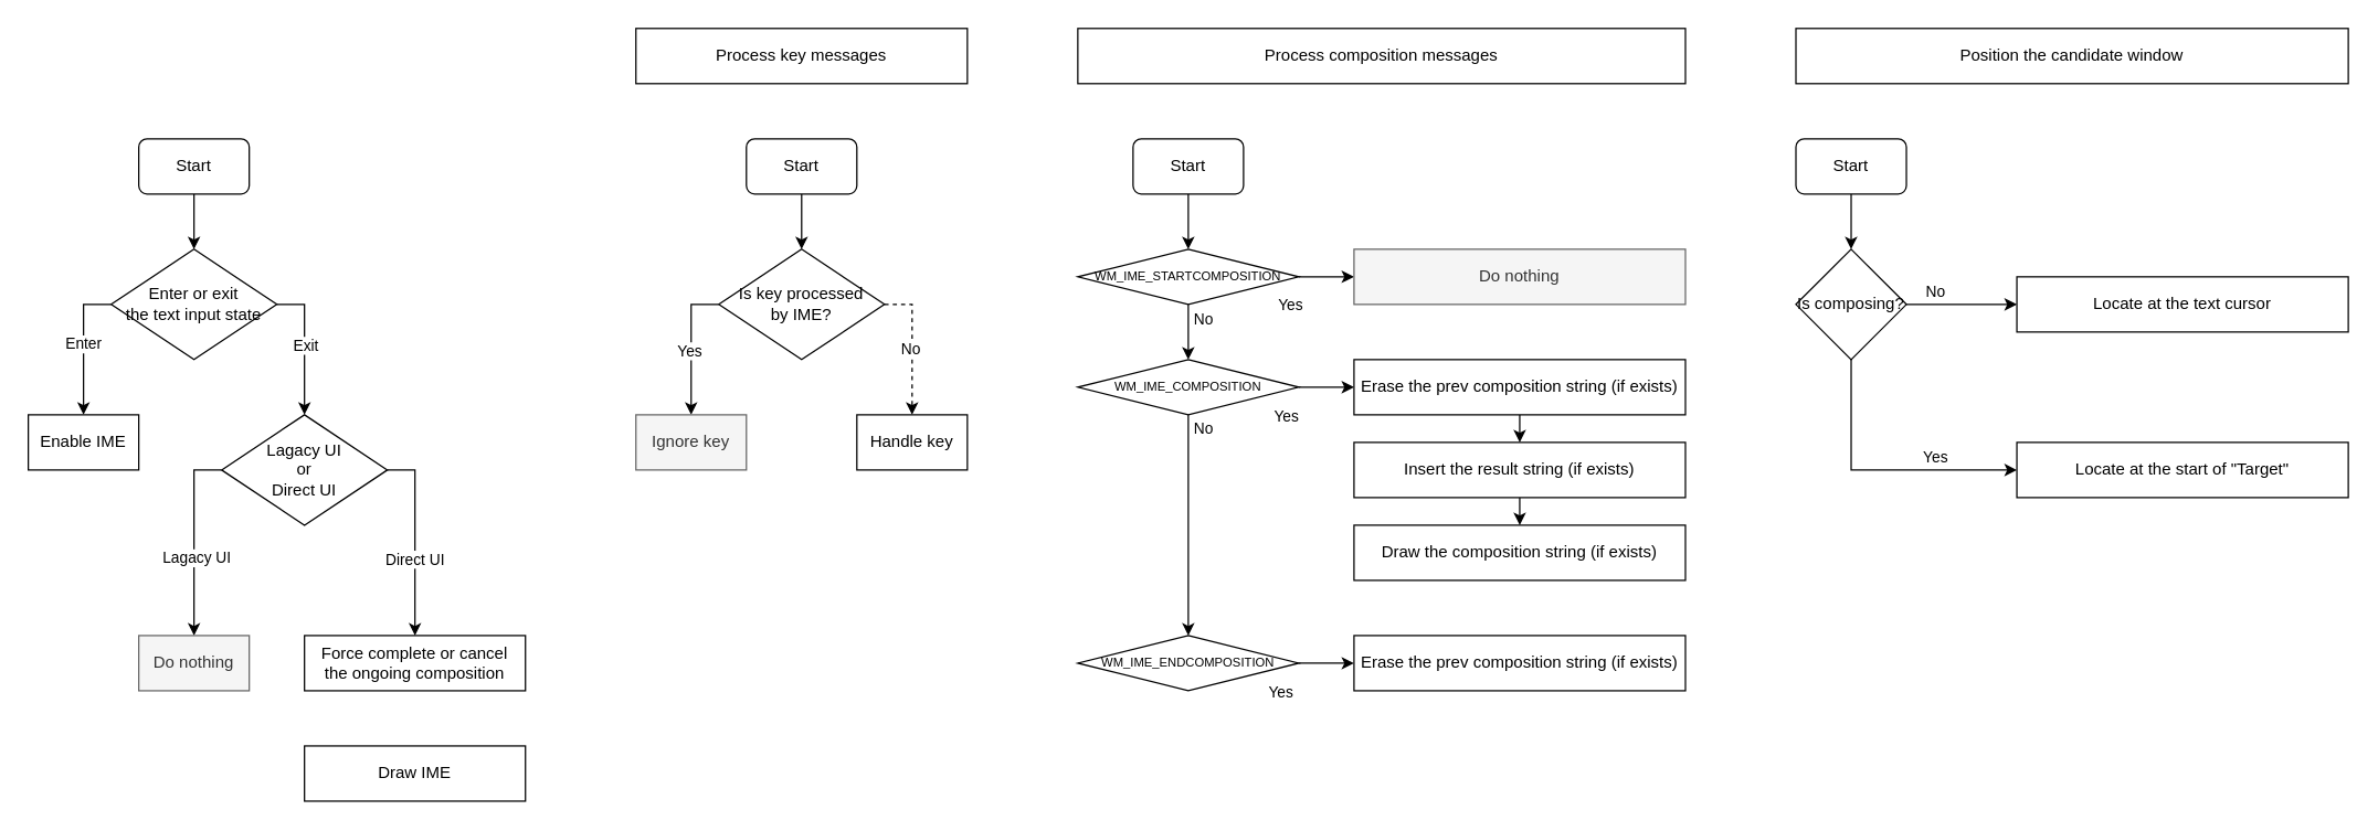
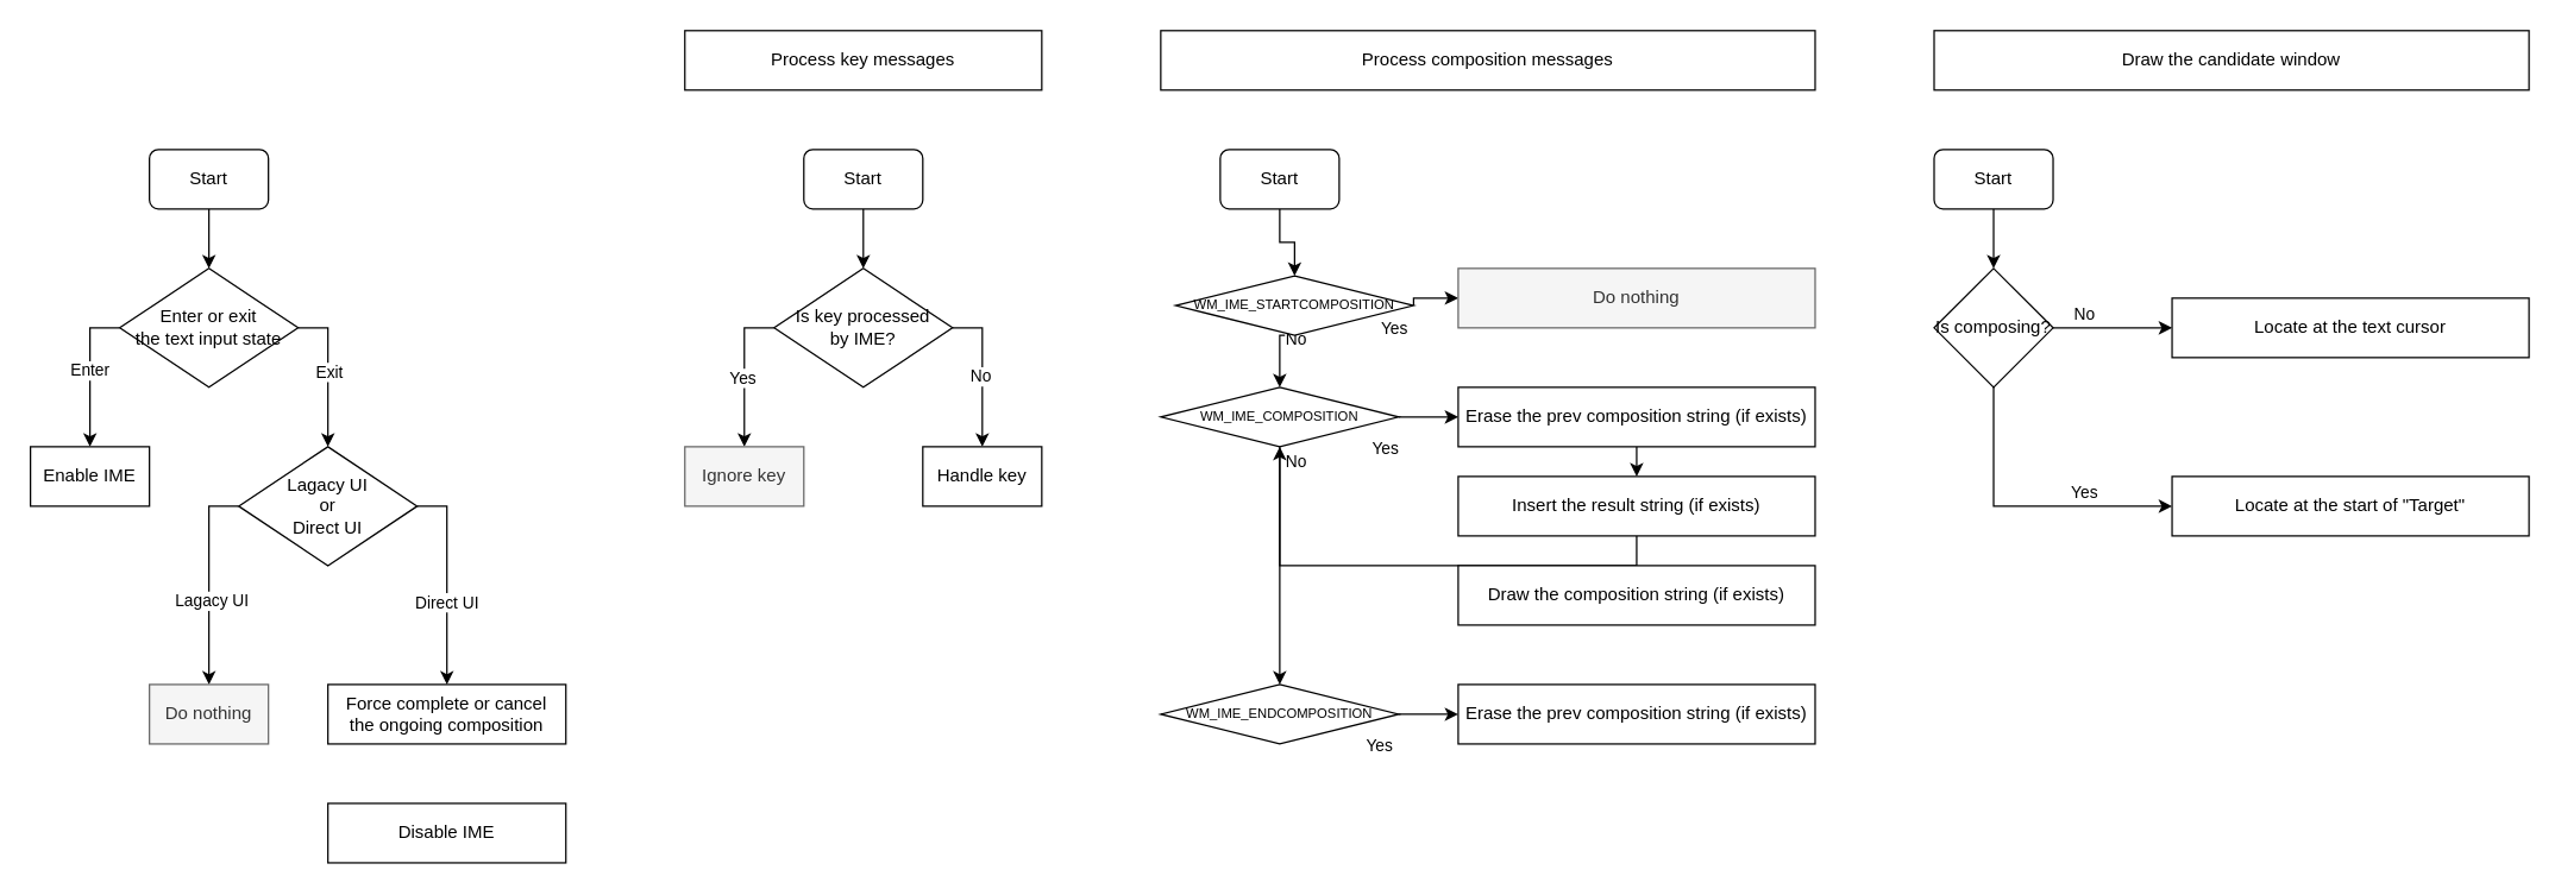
  <mxCell id="0" />
  <mxCell id="1" parent="0" />
  <mxCell id="2" style="edgeStyle=orthogonalEdgeStyle;rounded=0;orthogonalLoop=1;jettySize=auto;html=1;exitX=0.5;exitY=1;exitDx=0;exitDy=0;entryX=0.5;entryY=0;entryDx=0;entryDy=0;" parent="1" source="3" target="8" edge="1"><mxGeometry relative="1" as="geometry" /></mxCell>
  <mxCell id="3" value="Start" style="rounded=1;whiteSpace=wrap;html=1;" parent="1" vertex="1"><mxGeometry x="100" y="100" width="80" height="40" as="geometry" /></mxCell>
  <mxCell id="4" style="edgeStyle=orthogonalEdgeStyle;rounded=0;orthogonalLoop=1;jettySize=auto;html=1;exitX=0;exitY=0.5;exitDx=0;exitDy=0;entryX=0.5;entryY=0;entryDx=0;entryDy=0;" parent="1" source="8" edge="1"><mxGeometry relative="1" as="geometry"><mxPoint x="60" y="300" as="targetPoint" /></mxGeometry></mxCell>
  <mxCell id="5" value="Enter" style="edgeLabel;html=1;align=center;verticalAlign=middle;resizable=0;points=[];" parent="4" vertex="1" connectable="0"><mxGeometry x="-0.052" y="-1" relative="1" as="geometry"><mxPoint as="offset" /></mxGeometry></mxCell>
  <mxCell id="6" style="edgeStyle=orthogonalEdgeStyle;rounded=0;orthogonalLoop=1;jettySize=auto;html=1;exitX=1;exitY=0.5;exitDx=0;exitDy=0;entryX=0.5;entryY=0;entryDx=0;entryDy=0;" parent="1" source="8" target="14" edge="1"><mxGeometry relative="1" as="geometry" /></mxCell>
  <mxCell id="7" value="Exit" style="edgeLabel;html=1;align=center;verticalAlign=middle;resizable=0;points=[];" parent="6" vertex="1" connectable="0"><mxGeometry x="-0.023" relative="1" as="geometry"><mxPoint as="offset" /></mxGeometry></mxCell>
  <mxCell id="8" value="Enter or exit&lt;div&gt;the text input state&lt;br&gt;&lt;/div&gt;" style="rhombus;whiteSpace=wrap;html=1;" parent="1" vertex="1"><mxGeometry x="80" y="180" width="120" height="80" as="geometry" /></mxCell>
  <mxCell id="9" value="Process key messages" style="rounded=0;whiteSpace=wrap;html=1;" parent="1" vertex="1"><mxGeometry x="460" y="20" width="240" height="40" as="geometry" /></mxCell>
  <mxCell id="10" style="edgeStyle=orthogonalEdgeStyle;rounded=0;orthogonalLoop=1;jettySize=auto;html=1;exitX=0;exitY=0.5;exitDx=0;exitDy=0;entryX=0.5;entryY=0;entryDx=0;entryDy=0;" parent="1" source="14" target="37" edge="1"><mxGeometry relative="1" as="geometry"><mxPoint x="135" y="449.52" as="targetPoint" /></mxGeometry></mxCell>
  <mxCell id="11" value="Lagacy UI" style="edgeLabel;html=1;align=center;verticalAlign=middle;resizable=0;points=[];" parent="10" vertex="1" connectable="0"><mxGeometry x="0.179" y="1" relative="1" as="geometry"><mxPoint as="offset" /></mxGeometry></mxCell>
  <mxCell id="12" style="edgeStyle=orthogonalEdgeStyle;rounded=0;orthogonalLoop=1;jettySize=auto;html=1;exitX=1;exitY=0.5;exitDx=0;exitDy=0;entryX=0.5;entryY=0;entryDx=0;entryDy=0;" parent="1" source="14" target="39" edge="1"><mxGeometry relative="1" as="geometry"><mxPoint x="300" y="460" as="targetPoint" /></mxGeometry></mxCell>
  <mxCell id="13" value="Direct UI" style="edgeLabel;html=1;align=center;verticalAlign=middle;resizable=0;points=[];" parent="12" vertex="1" connectable="0"><mxGeometry x="0.197" y="-1" relative="1" as="geometry"><mxPoint as="offset" /></mxGeometry></mxCell>
  <mxCell id="14" value="Lagacy UI&lt;div&gt;or&lt;/div&gt;&lt;div&gt;Direct UI&lt;/div&gt;" style="rhombus;whiteSpace=wrap;html=1;" parent="1" vertex="1"><mxGeometry x="160" y="300" width="120" height="80" as="geometry" /></mxCell>
  <mxCell id="15" style="edgeStyle=orthogonalEdgeStyle;rounded=0;orthogonalLoop=1;jettySize=auto;html=1;exitX=0.5;exitY=1;exitDx=0;exitDy=0;entryX=0.5;entryY=0;entryDx=0;entryDy=0;" parent="1" source="16" target="21" edge="1"><mxGeometry relative="1" as="geometry" /></mxCell>
  <mxCell id="16" value="Start" style="rounded=1;whiteSpace=wrap;html=1;" parent="1" vertex="1"><mxGeometry x="540" y="100" width="80" height="40" as="geometry" /></mxCell>
  <mxCell id="17" style="edgeStyle=orthogonalEdgeStyle;rounded=0;orthogonalLoop=1;jettySize=auto;html=1;exitX=0;exitY=0.5;exitDx=0;exitDy=0;entryX=0.5;entryY=0;entryDx=0;entryDy=0;" parent="1" source="21" target="41" edge="1"><mxGeometry relative="1" as="geometry" /></mxCell>
  <mxCell id="18" value="Yes" style="edgeLabel;html=1;align=center;verticalAlign=middle;resizable=0;points=[];" parent="17" vertex="1" connectable="0"><mxGeometry x="0.056" y="-2" relative="1" as="geometry"><mxPoint as="offset" /></mxGeometry></mxCell>
- <mxCell id="19" style="edgeStyle=orthogonalEdgeStyle;rounded=0;orthogonalLoop=1;jettySize=auto;html=1;exitX=1;exitY=0.5;exitDx=0;exitDy=0;entryX=0.5;entryY=0;entryDx=0;entryDy=0;dashed=1;" parent="1" source="21" target="42" edge="1"><mxGeometry relative="1" as="geometry" /></mxCell>
+ <mxCell id="19" style="edgeStyle=orthogonalEdgeStyle;rounded=0;orthogonalLoop=1;jettySize=auto;html=1;exitX=1;exitY=0.5;exitDx=0;exitDy=0;entryX=0.5;entryY=0;entryDx=0;entryDy=0;" parent="1" source="21" target="42" edge="1"><mxGeometry relative="1" as="geometry" /></mxCell>
  <mxCell id="20" value="No" style="edgeLabel;html=1;align=center;verticalAlign=middle;resizable=0;points=[];" parent="19" vertex="1" connectable="0"><mxGeometry x="0.032" y="-2" relative="1" as="geometry"><mxPoint as="offset" /></mxGeometry></mxCell>
  <mxCell id="21" value="Is key processed&lt;div&gt;by IME?&lt;/div&gt;" style="rhombus;whiteSpace=wrap;html=1;" parent="1" vertex="1"><mxGeometry x="520" y="180" width="120" height="80" as="geometry" /></mxCell>
  <mxCell id="22" style="edgeStyle=orthogonalEdgeStyle;rounded=0;orthogonalLoop=1;jettySize=auto;html=1;exitX=0.5;exitY=1;exitDx=0;exitDy=0;entryX=0.5;entryY=0;entryDx=0;entryDy=0;" parent="1" source="23" target="28" edge="1"><mxGeometry relative="1" as="geometry" /></mxCell>
  <mxCell id="23" value="Start" style="rounded=1;whiteSpace=wrap;html=1;" parent="1" vertex="1"><mxGeometry x="820" y="100" width="80" height="40" as="geometry" /></mxCell>
  <mxCell id="24" style="edgeStyle=orthogonalEdgeStyle;rounded=0;orthogonalLoop=1;jettySize=auto;html=1;exitX=1;exitY=0.5;exitDx=0;exitDy=0;entryX=0;entryY=0.5;entryDx=0;entryDy=0;" parent="1" source="28" target="43" edge="1"><mxGeometry relative="1" as="geometry"><mxPoint x="920" y="219.86" as="sourcePoint" /><mxPoint x="980" y="219.86" as="targetPoint" /><Array as="points"><mxPoint x="950" y="200" /><mxPoint x="950" y="200" /></Array></mxGeometry></mxCell>
  <mxCell id="25" value="Yes" style="edgeLabel;html=1;align=center;verticalAlign=middle;resizable=0;points=[];" parent="24" vertex="1" connectable="0"><mxGeometry x="-0.267" y="2" relative="1" as="geometry"><mxPoint x="-22" y="22" as="offset" /></mxGeometry></mxCell>
  <mxCell id="26" style="edgeStyle=orthogonalEdgeStyle;rounded=0;orthogonalLoop=1;jettySize=auto;html=1;exitX=0.5;exitY=1;exitDx=0;exitDy=0;entryX=0.5;entryY=0;entryDx=0;entryDy=0;" parent="1" source="28" target="48" edge="1"><mxGeometry relative="1" as="geometry" /></mxCell>
  <mxCell id="27" value="No" style="edgeLabel;html=1;align=center;verticalAlign=middle;resizable=0;points=[];" parent="26" vertex="1" connectable="0"><mxGeometry x="-0.28" y="2" relative="1" as="geometry"><mxPoint x="8" y="-4" as="offset" /></mxGeometry></mxCell>
- <mxCell id="28" value="WM_IME_STARTCOMPOSITION" style="rhombus;whiteSpace=wrap;html=1;fontSize=9;" parent="1" vertex="1"><mxGeometry x="780" y="180" width="160" height="40" as="geometry" /></mxCell>
- <mxCell id="29" value="Position the candidate window" style="rounded=0;whiteSpace=wrap;html=1;" parent="1" vertex="1"><mxGeometry x="1300" y="20" width="400" height="40" as="geometry" /></mxCell>
+ <mxCell id="28" value="WM_IME_STARTCOMPOSITION" style="rhombus;whiteSpace=wrap;html=1;fontSize=9;" parent="1" vertex="1"><mxGeometry x="790" y="185" width="160" height="40" as="geometry" /></mxCell>
+ <mxCell id="29" value="Draw the candidate window" style="rounded=0;whiteSpace=wrap;html=1;" parent="1" vertex="1"><mxGeometry x="1300" y="20" width="400" height="40" as="geometry" /></mxCell>
  <mxCell id="30" style="edgeStyle=orthogonalEdgeStyle;rounded=0;orthogonalLoop=1;jettySize=auto;html=1;exitX=0.5;exitY=1;exitDx=0;exitDy=0;entryX=0.5;entryY=0;entryDx=0;entryDy=0;" parent="1" source="31" target="34" edge="1"><mxGeometry relative="1" as="geometry" /></mxCell>
  <mxCell id="31" value="Start" style="rounded=1;whiteSpace=wrap;html=1;" parent="1" vertex="1"><mxGeometry x="1300" y="100" width="80" height="40" as="geometry" /></mxCell>
  <mxCell id="32" style="edgeStyle=orthogonalEdgeStyle;rounded=0;orthogonalLoop=1;jettySize=auto;html=1;exitX=1;exitY=0.5;exitDx=0;exitDy=0;entryX=0;entryY=0.5;entryDx=0;entryDy=0;" parent="1" source="34" target="58" edge="1"><mxGeometry relative="1" as="geometry" /></mxCell>
  <mxCell id="33" value="No" style="edgeLabel;html=1;align=center;verticalAlign=middle;resizable=0;points=[];" parent="32" vertex="1" connectable="0"><mxGeometry x="-0.689" y="1" relative="1" as="geometry"><mxPoint x="8" y="-9" as="offset" /></mxGeometry></mxCell>
  <mxCell id="34" value="Is composing?" style="rhombus;whiteSpace=wrap;html=1;" parent="1" vertex="1"><mxGeometry x="1300" y="180" width="80" height="80" as="geometry" /></mxCell>
  <mxCell id="35" style="edgeStyle=orthogonalEdgeStyle;rounded=0;orthogonalLoop=1;jettySize=auto;html=1;exitX=0.5;exitY=1;exitDx=0;exitDy=0;entryX=0;entryY=0.5;entryDx=0;entryDy=0;" parent="1" source="34" target="59" edge="1"><mxGeometry relative="1" as="geometry"><mxPoint x="1380" y="340" as="sourcePoint" /></mxGeometry></mxCell>
  <mxCell id="36" value="Yes" style="edgeLabel;html=1;align=center;verticalAlign=middle;resizable=0;points=[];" parent="35" vertex="1" connectable="0"><mxGeometry x="-0.405" y="3" relative="1" as="geometry"><mxPoint x="57" y="10" as="offset" /></mxGeometry></mxCell>
  <mxCell id="37" value="Do nothing" style="rounded=0;whiteSpace=wrap;html=1;fillColor=#f5f5f5;fontColor=#333333;strokeColor=#666666;" parent="1" vertex="1"><mxGeometry x="100" y="460" width="80" height="40" as="geometry" /></mxCell>
  <mxCell id="38" value="Enable IME" style="rounded=0;whiteSpace=wrap;html=1;" parent="1" vertex="1"><mxGeometry x="20" y="300" width="80" height="40" as="geometry" /></mxCell>
  <mxCell id="39" value="Force complete or&amp;nbsp;cancel&lt;div&gt;the ongoing composition&lt;br&gt;&lt;/div&gt;" style="rounded=0;whiteSpace=wrap;html=1;" parent="1" vertex="1"><mxGeometry x="220" y="460" width="160" height="40" as="geometry" /></mxCell>
- <mxCell id="40" value="Draw IME" style="rounded=0;whiteSpace=wrap;html=1;" parent="1" vertex="1"><mxGeometry x="220" y="540" width="160" height="40" as="geometry" /></mxCell>
+ <mxCell id="40" value="Disable IME" style="rounded=0;whiteSpace=wrap;html=1;" parent="1" vertex="1"><mxGeometry x="220" y="540" width="160" height="40" as="geometry" /></mxCell>
  <mxCell id="41" value="Ignore key" style="rounded=0;whiteSpace=wrap;html=1;fillColor=#f5f5f5;fontColor=#333333;strokeColor=#666666;" parent="1" vertex="1"><mxGeometry x="460" y="300" width="80" height="40" as="geometry" /></mxCell>
  <mxCell id="42" value="Handle key" style="rounded=0;whiteSpace=wrap;html=1;" parent="1" vertex="1"><mxGeometry x="620" y="300" width="80" height="40" as="geometry" /></mxCell>
  <mxCell id="43" value="Do nothing" style="rounded=0;whiteSpace=wrap;html=1;fillColor=#f5f5f5;fontColor=#333333;strokeColor=#666666;" parent="1" vertex="1"><mxGeometry x="980" y="180" width="240" height="40" as="geometry" /></mxCell>
  <mxCell id="44" style="edgeStyle=orthogonalEdgeStyle;rounded=0;orthogonalLoop=1;jettySize=auto;html=1;exitX=0.5;exitY=1;exitDx=0;exitDy=0;entryX=0.5;entryY=0;entryDx=0;entryDy=0;" parent="1" source="48" target="57" edge="1"><mxGeometry relative="1" as="geometry" /></mxCell>
  <mxCell id="45" value="No" style="edgeLabel;html=1;align=center;verticalAlign=middle;resizable=0;points=[];" parent="44" vertex="1" connectable="0"><mxGeometry x="-0.72" y="1" relative="1" as="geometry"><mxPoint x="9" y="-13" as="offset" /></mxGeometry></mxCell>
  <mxCell id="46" style="edgeStyle=orthogonalEdgeStyle;rounded=0;orthogonalLoop=1;jettySize=auto;html=1;exitX=1;exitY=0.5;exitDx=0;exitDy=0;entryX=0;entryY=0.5;entryDx=0;entryDy=0;" parent="1" source="48" target="50" edge="1"><mxGeometry relative="1" as="geometry" /></mxCell>
  <mxCell id="47" value="Yes" style="edgeLabel;html=1;align=center;verticalAlign=middle;resizable=0;points=[];" parent="46" vertex="1" connectable="0"><mxGeometry x="0.03" y="1" relative="1" as="geometry"><mxPoint x="-31" y="21" as="offset" /></mxGeometry></mxCell>
  <mxCell id="48" value="WM_IME_COMPOSITION" style="rhombus;whiteSpace=wrap;html=1;fontSize=9;" parent="1" vertex="1"><mxGeometry x="780" y="260" width="160" height="40" as="geometry" /></mxCell>
  <mxCell id="49" style="edgeStyle=orthogonalEdgeStyle;rounded=0;orthogonalLoop=1;jettySize=auto;html=1;exitX=0.5;exitY=1;exitDx=0;exitDy=0;entryX=0.5;entryY=0;entryDx=0;entryDy=0;" parent="1" source="50" target="52" edge="1"><mxGeometry relative="1" as="geometry" /></mxCell>
  <mxCell id="50" value="Erase the prev composition string (if exists)" style="rounded=0;whiteSpace=wrap;html=1;" parent="1" vertex="1"><mxGeometry x="980" y="260" width="240" height="40" as="geometry" /></mxCell>
- <mxCell id="51" style="edgeStyle=orthogonalEdgeStyle;rounded=0;orthogonalLoop=1;jettySize=auto;html=1;exitX=0.5;exitY=1;exitDx=0;exitDy=0;entryX=0.5;entryY=0;entryDx=0;entryDy=0;" parent="1" source="52" target="53" edge="1"><mxGeometry relative="1" as="geometry" /></mxCell>
+ <mxCell id="51" style="edgeStyle=orthogonalEdgeStyle;rounded=0;orthogonalLoop=1;jettySize=auto;html=1;exitX=0.5;exitY=1;exitDx=0;exitDy=0;" parent="1" source="52" target="48" edge="1"><mxGeometry relative="1" as="geometry" /></mxCell>
  <mxCell id="52" value="Insert the result string (if exists)" style="rounded=0;whiteSpace=wrap;html=1;" parent="1" vertex="1"><mxGeometry x="980" y="320" width="240" height="40" as="geometry" /></mxCell>
  <mxCell id="53" value="Draw the composition string (if exists)" style="rounded=0;whiteSpace=wrap;html=1;" parent="1" vertex="1"><mxGeometry x="980" y="380" width="240" height="40" as="geometry" /></mxCell>
  <mxCell id="54" value="Erase the prev composition string (if exists)" style="rounded=0;whiteSpace=wrap;html=1;" parent="1" vertex="1"><mxGeometry x="980" y="460" width="240" height="40" as="geometry" /></mxCell>
  <mxCell id="55" style="edgeStyle=orthogonalEdgeStyle;rounded=0;orthogonalLoop=1;jettySize=auto;html=1;exitX=1;exitY=0.5;exitDx=0;exitDy=0;entryX=0;entryY=0.5;entryDx=0;entryDy=0;" parent="1" source="57" target="54" edge="1"><mxGeometry relative="1" as="geometry" /></mxCell>
  <mxCell id="56" value="Yes" style="edgeLabel;html=1;align=center;verticalAlign=middle;resizable=0;points=[];" parent="55" vertex="1" connectable="0"><mxGeometry x="0.352" relative="1" as="geometry"><mxPoint x="-41" y="20" as="offset" /></mxGeometry></mxCell>
  <mxCell id="57" value="WM_IME_ENDCOMPOSITION" style="rhombus;whiteSpace=wrap;html=1;fontSize=9;" parent="1" vertex="1"><mxGeometry x="780" y="460" width="160" height="40" as="geometry" /></mxCell>
  <mxCell id="58" value="Locate at the text cursor" style="rounded=0;whiteSpace=wrap;html=1;" parent="1" vertex="1"><mxGeometry x="1460" y="200" width="240" height="40" as="geometry" /></mxCell>
  <mxCell id="59" value="Locate at the start of &quot;Target&quot;" style="rounded=0;whiteSpace=wrap;html=1;" parent="1" vertex="1"><mxGeometry x="1460" y="320" width="240" height="40" as="geometry" /></mxCell>
  <mxCell id="60" value="Process composition messages" style="rounded=0;whiteSpace=wrap;html=1;" parent="1" vertex="1"><mxGeometry x="780" y="20" width="440" height="40" as="geometry" /></mxCell>
